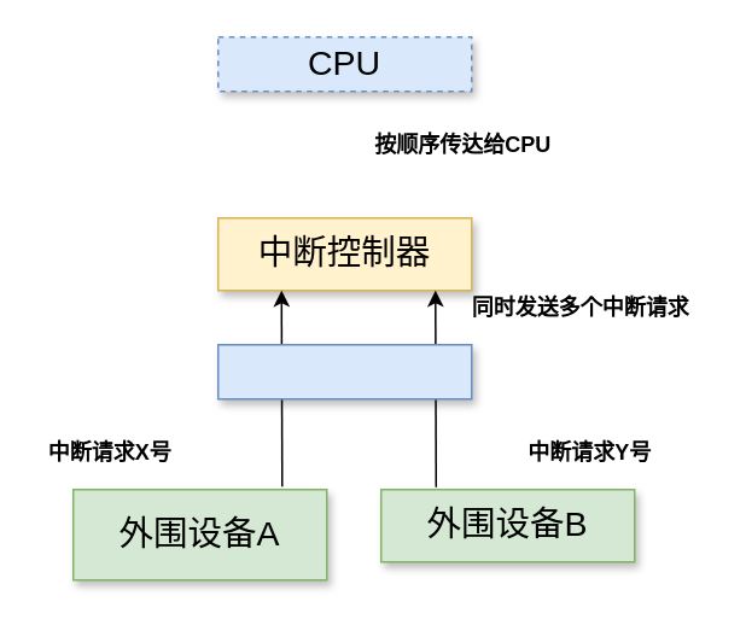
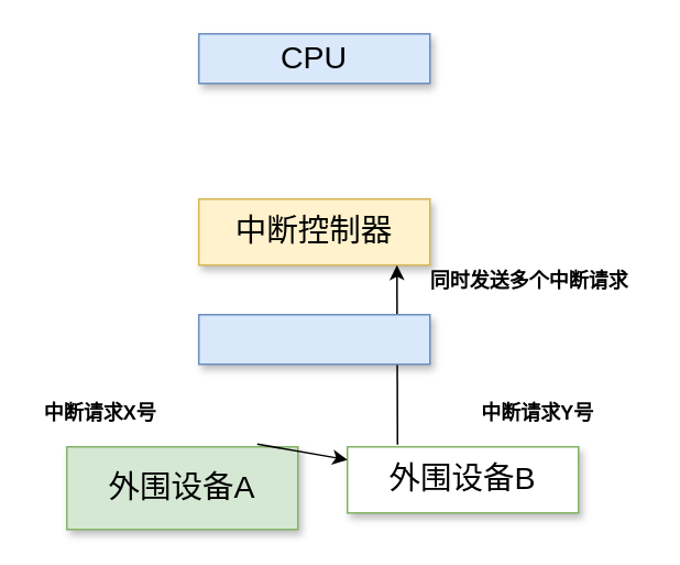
  <mxCell id="0" />
  <mxCell id="1" parent="0" />
- <mxCell id="2" value="CPU" style="rounded=0;whiteSpace=wrap;html=1;fontSize=19;fillColor=#dae8fc;strokeColor=#6c8ebf;shadow=1;dashed=1;" parent="1" vertex="1"><mxGeometry x="120" y="20" width="140" height="30" as="geometry" /></mxCell>
+ <mxCell id="2" value="CPU" style="rounded=0;whiteSpace=wrap;html=1;fontSize=19;fillColor=#dae8fc;strokeColor=#6c8ebf;shadow=1;" parent="1" vertex="1"><mxGeometry x="120" y="20" width="140" height="30" as="geometry" /></mxCell>
  <mxCell id="3" value="中断控制器" style="rounded=0;whiteSpace=wrap;html=1;fontSize=19;fillColor=#fff2cc;strokeColor=#d6b656;shadow=1;" parent="1" vertex="1"><mxGeometry x="120" y="120" width="140" height="40" as="geometry" /></mxCell>
  <mxCell id="4" value="外围设备A" style="rounded=0;whiteSpace=wrap;html=1;fontSize=19;fillColor=#d5e8d4;strokeColor=#82b366;shadow=1;" vertex="1" parent="1"><mxGeometry x="40" y="270" width="140" height="50" as="geometry" /></mxCell>
- <mxCell id="5" value="外围设备B" style="rounded=0;whiteSpace=wrap;html=1;fontSize=19;fillColor=#d5e8d4;strokeColor=#82b366;shadow=1;" vertex="1" parent="1"><mxGeometry x="210" y="270" width="140" height="40" as="geometry" /></mxCell>
- <mxCell id="6" value="" style="endArrow=classic;html=1;entryX=0.25;entryY=1;entryDx=0;entryDy=0;exitX=0.824;exitY=-0.033;exitDx=0;exitDy=0;exitPerimeter=0;" edge="1" parent="1" source="4" target="3"><mxGeometry width="50" height="50" relative="1" as="geometry"><mxPoint x="155" y="260" as="sourcePoint" /><mxPoint x="440" y="300" as="targetPoint" /></mxGeometry></mxCell>
+ <mxCell id="5" value="外围设备B" style="rounded=0;whiteSpace=wrap;html=1;fontSize=19;fillColor=#ffffff;strokeColor=#82b366;shadow=1;" vertex="1" parent="1"><mxGeometry x="210" y="270" width="140" height="40" as="geometry" /></mxCell>
+ <mxCell id="6" value="" style="endArrow=classic;html=1;exitX=0.824;exitY=-0.033;exitDx=0;exitDy=0;exitPerimeter=0;" edge="1" parent="1" source="4" target="5"><mxGeometry width="50" height="50" relative="1" as="geometry"><mxPoint x="155" y="260" as="sourcePoint" /><mxPoint x="440" y="300" as="targetPoint" /></mxGeometry></mxCell>
  <mxCell id="7" value="" style="endArrow=classic;html=1;entryX=0.25;entryY=1;entryDx=0;entryDy=0;exitX=0.824;exitY=-0.033;exitDx=0;exitDy=0;exitPerimeter=0;" edge="1" parent="1"><mxGeometry width="50" height="50" relative="1" as="geometry"><mxPoint x="240.36" y="268.68" as="sourcePoint" /><mxPoint x="240" y="160" as="targetPoint" /></mxGeometry></mxCell>
  <mxCell id="8" value="" style="rounded=0;whiteSpace=wrap;html=1;fontSize=19;fillColor=#dae8fc;strokeColor=#6c8ebf;shadow=1;" vertex="1" parent="1"><mxGeometry x="120" y="190" width="140" height="30" as="geometry" /></mxCell>
  <mxCell id="9" value="中断请求X号" style="text;html=1;align=center;verticalAlign=middle;resizable=0;points=[];autosize=1;fontStyle=1" vertex="1" parent="1"><mxGeometry x="20" y="240" width="80" height="20" as="geometry" /></mxCell>
  <mxCell id="10" value="中断请求Y号" style="text;html=1;align=center;verticalAlign=middle;resizable=0;points=[];autosize=1;fontStyle=1" vertex="1" parent="1"><mxGeometry x="285" y="240" width="80" height="20" as="geometry" /></mxCell>
  <mxCell id="11" value="同时发送多个中断请求" style="text;html=1;align=center;verticalAlign=middle;resizable=0;points=[];autosize=1;fontStyle=1" vertex="1" parent="1"><mxGeometry x="250" y="160" width="140" height="20" as="geometry" /></mxCell>
- <mxCell id="12" value="按顺序传达给CPU" style="text;html=1;align=center;verticalAlign=middle;resizable=0;points=[];autosize=1;fontStyle=1" vertex="1" parent="1"><mxGeometry x="200" y="70" width="110" height="20" as="geometry" /></mxCell>
